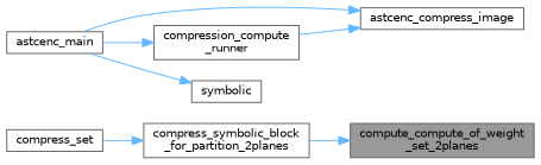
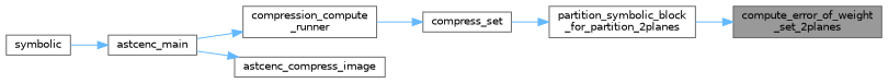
  digraph {
    rankdir=RL
    node [color=grey40 fillcolor=white fontname=Helvetica fontsize=10 shape=box style=filled]
    edge [color=steelblue1 dir=back fontname=Helvetica fontsize=10 labelfontname=Helvetica labelfontsize=10 style=solid]
-   n1 [color=gray40 fillcolor=grey60 fontcolor=black height=0.2 label="compute_compute_of_weight\l_set_2planes" width=0.4]
-   n2 [height=0.2 label="compress_symbolic_block\l_for_partition_2planes" width=0.4]
+   n1 [color=gray40 fillcolor=grey60 fontcolor=black height=0.2 label="compute_error_of_weight\l_set_2planes" width=0.4]
+   n2 [height=0.2 label="partition_symbolic_block\l_for_partition_2planes" width=0.4]
    n3 [height=0.2 label=compress_set width=0.4]
    n4 [height=0.2 label=astcenc_compress_image width=0.4]
    n5 [height=0.2 label=astcenc_main width=0.4]
    n6 [height=0.2 label="compression_compute\l_runner" width=0.4]
    n7 [height=0.2 label=symbolic width=0.4]
    n1 -> n2
    n2 -> n3
    n4 -> n5
-   n4 -> n6
-   n7 -> n5
+   n3 -> n6
+   n5 -> n7
    n6 -> n5
  }
